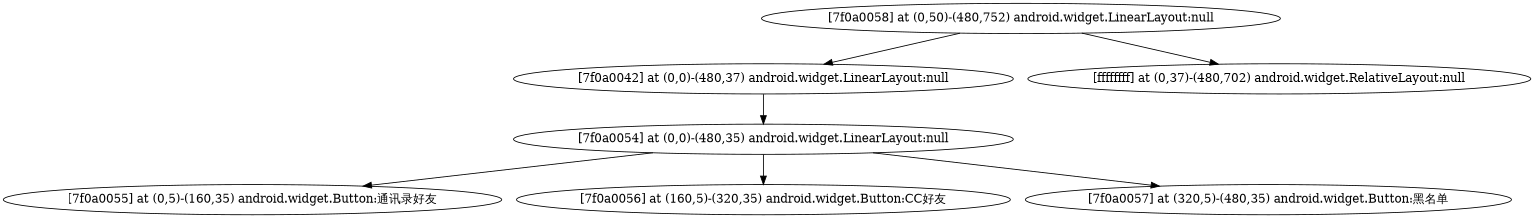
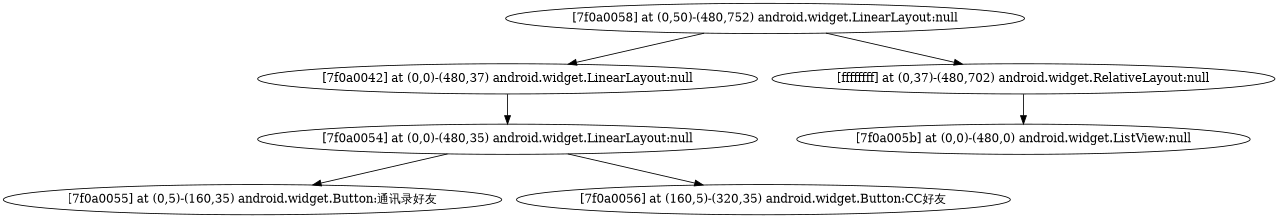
  strict digraph {
    n1 [label="[7f0a0058] at (0,50)-(480,752) android.widget.LinearLayout:null"]
    n2 [label="[7f0a0042] at (0,0)-(480,37) android.widget.LinearLayout:null"]
    n3 [label="[ffffffff] at (0,37)-(480,702) android.widget.RelativeLayout:null"]
    n4 [label="[7f0a0054] at (0,0)-(480,35) android.widget.LinearLayout:null"]
+   n5 [label="[7f0a005b] at (0,0)-(480,0) android.widget.ListView:null"]
    n6 [label="[7f0a0055] at (0,5)-(160,35) android.widget.Button:通讯录好友"]
    n7 [label="[7f0a0056] at (160,5)-(320,35) android.widget.Button:CC好友"]
-   n8 [label="[7f0a0057] at (320,5)-(480,35) android.widget.Button:黑名单"]
    n1 -> n2
    n1 -> n3
    n2 -> n4
+   n3 -> n5
    n4 -> n6
    n4 -> n7
-   n4 -> n8
  }
